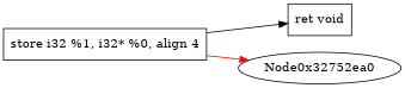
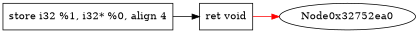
  digraph {
    fontname="DejaVu Serif"
    rankdir=LR
    node [fontname="DejaVu Serif" shape=record]
    edge [fontname="DejaVu Serif"]
    n1 [label="  store i32 %1, i32* %0, align 4"]
    n2 [label="  ret void"]
    Node0x32752ea0 [shape=""]
    n1 -> n2
-   n1 -> Node0x32752ea0 [color=red]
+   n2 -> Node0x32752ea0 [color=red]
  }
